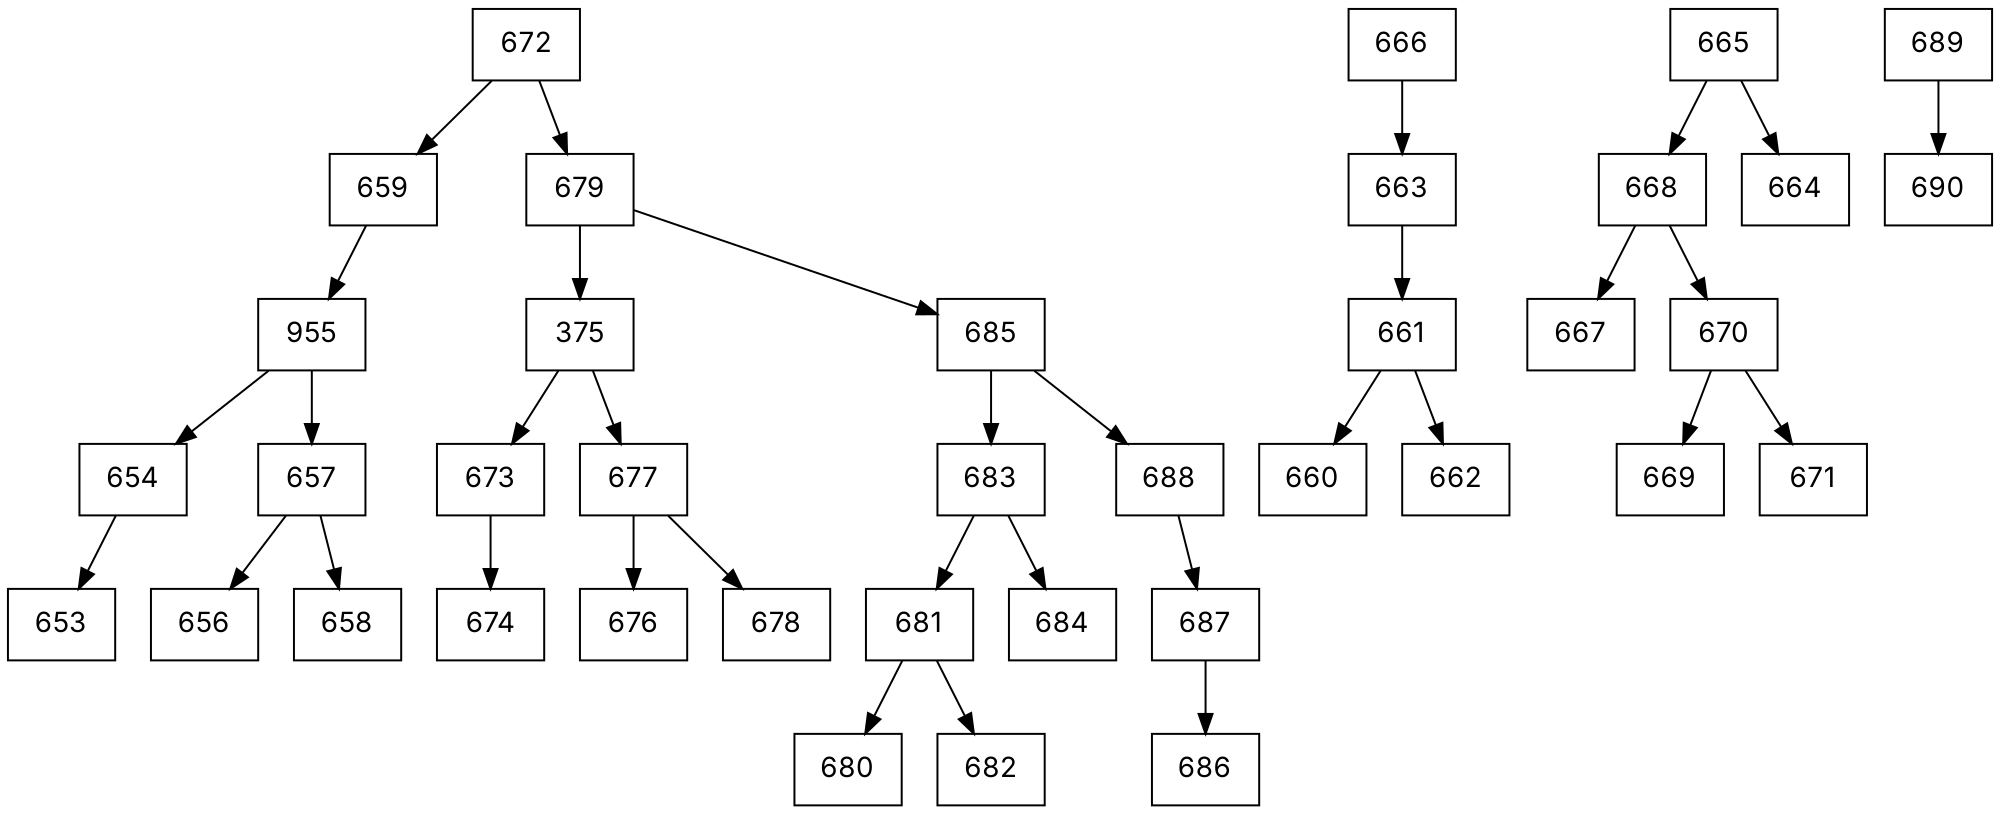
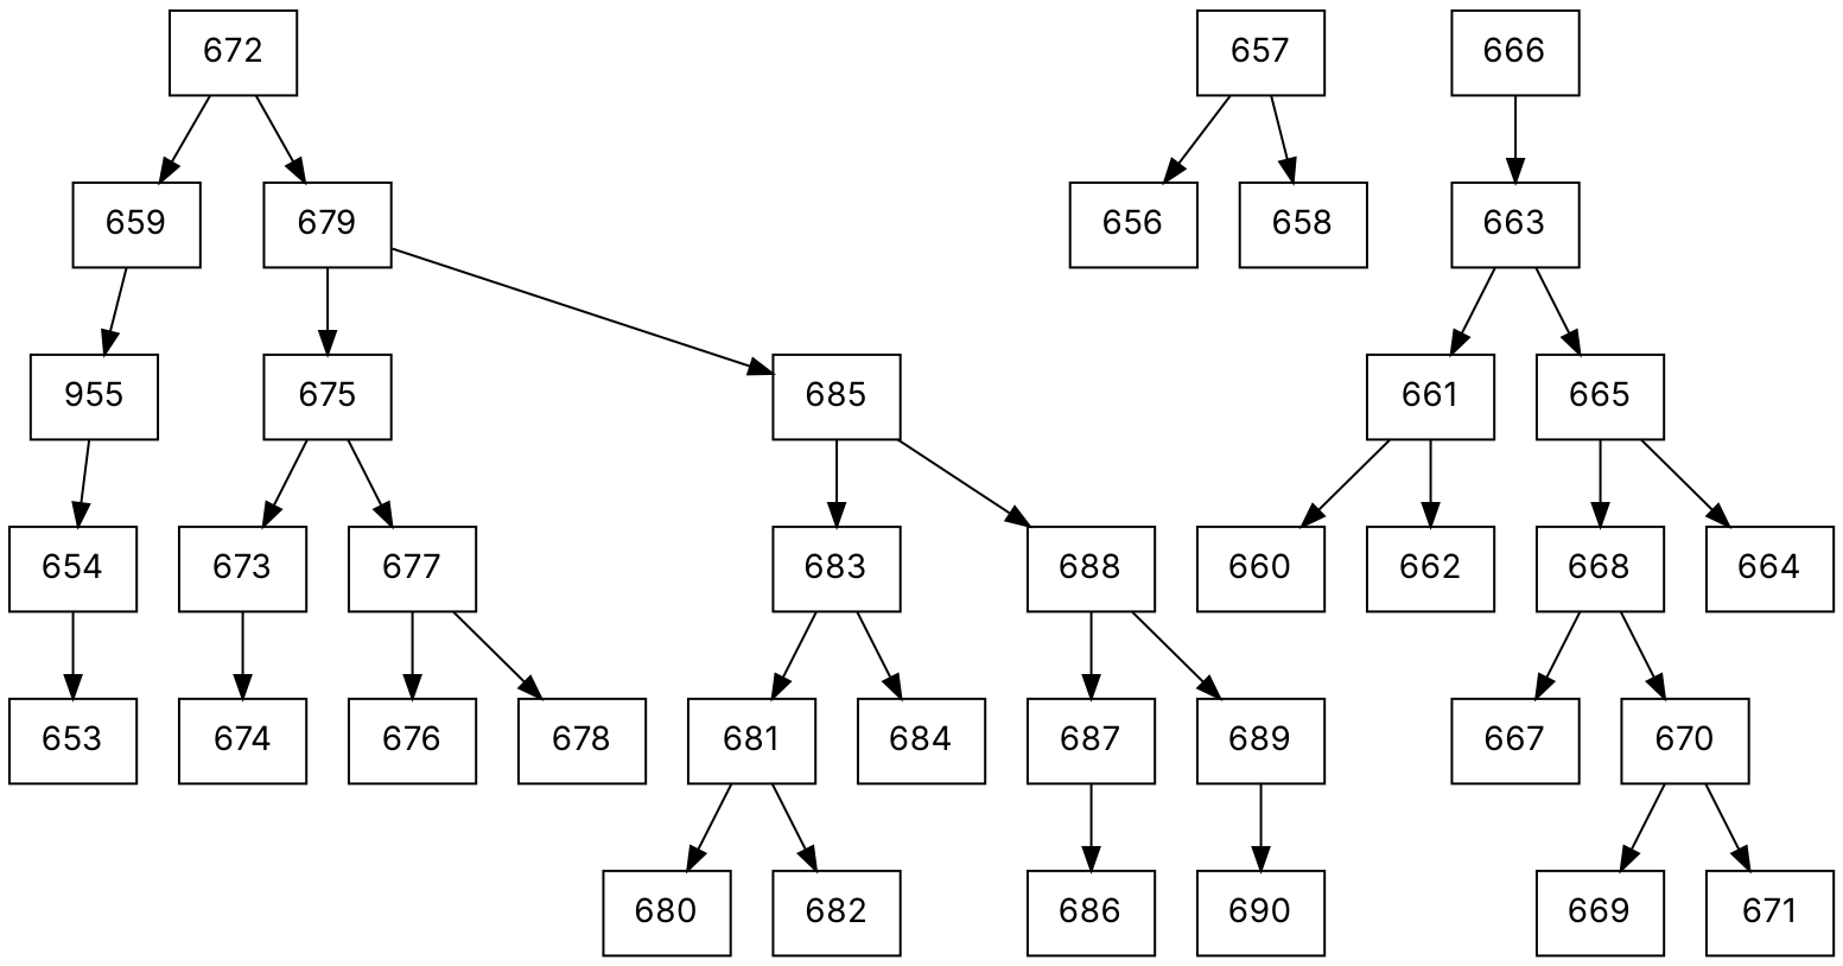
  digraph {
    concentrate=true
    fontname=Inter
    rankdir=UD
    node [fontname=Inter shape=record]
    edge [fontname=Inter]
    n1 [label=672]
    n2 [label=659]
    n3 [label=679]
    n4 [label=955]
-   n5 [label=375]
+   n5 [label=675]
    n6 [label=685]
    n7 [label=654]
    n8 [label=657]
    n9 [label=666]
    n10 [label=663]
    n11 [label=653]
    n12 [label=656]
    n13 [label=658]
    n14 [label=661]
    n15 [label=665]
    n16 [label=668]
    n17 [label=667]
    n18 [label=670]
    n19 [label=660]
    n20 [label=662]
    n21 [label=664]
    n22 [label=669]
    n23 [label=671]
    n24 [label=673]
    n25 [label=677]
    n26 [label=683]
    n27 [label=688]
    n28 [label=674]
    n29 [label=676]
    n30 [label=678]
    n31 [label=681]
    n32 [label=684]
    n33 [label=687]
    n34 [label=689]
    n35 [label=680]
    n36 [label=682]
    n37 [label=686]
    n38 [label=690]
    n1 -> n2
    n1 -> n3
    n2 -> n4
    n3 -> n5
    n3 -> n6
    n4 -> n7
-   n4 -> n8
    n5 -> n24
    n5 -> n25
    n6 -> n26
    n6 -> n27
    n7 -> n11
    n8 -> n12
    n8 -> n13
    n9 -> n10
    n10 -> n14
+   n10 -> n15
    n14 -> n19
    n14 -> n20
    n15 -> n16
    n15 -> n21
    n16 -> n17
    n16 -> n18
    n18 -> n22
    n18 -> n23
    n24 -> n28
    n25 -> n29
    n25 -> n30
    n26 -> n31
    n26 -> n32
    n27 -> n33
+   n27 -> n34
    n31 -> n35
    n31 -> n36
    n33 -> n37
    n34 -> n38
  }
